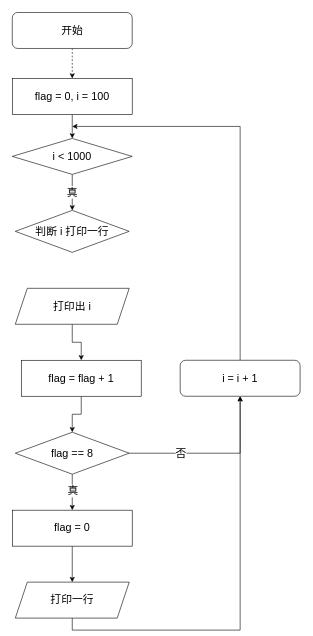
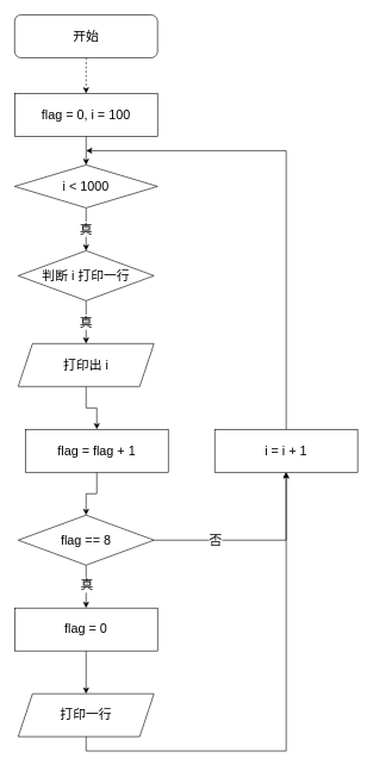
  <mxCell id="0" />
  <mxCell id="1" parent="0" />
  <mxCell id="2" style="edgeStyle=orthogonalEdgeStyle;rounded=0;orthogonalLoop=1;jettySize=auto;html=1;exitX=0.5;exitY=1;exitDx=0;exitDy=0;entryX=0.5;entryY=0;entryDx=0;entryDy=0;fontSize=18;dashed=1;" parent="1" source="3" target="5" edge="1"><mxGeometry relative="1" as="geometry" /></mxCell>
  <mxCell id="3" value="开始" style="rounded=1;whiteSpace=wrap;html=1;fontSize=18;glass=0;strokeWidth=1;shadow=0;" parent="1" vertex="1"><mxGeometry x="20" y="20" width="200" height="60" as="geometry" /></mxCell>
  <mxCell id="4" style="edgeStyle=orthogonalEdgeStyle;rounded=0;orthogonalLoop=1;jettySize=auto;html=1;exitX=0.5;exitY=1;exitDx=0;exitDy=0;entryX=0.5;entryY=0;entryDx=0;entryDy=0;fontSize=18;" parent="1" source="5" target="7" edge="1"><mxGeometry relative="1" as="geometry" /></mxCell>
  <mxCell id="5" value="flag = 0, i = 100" style="rounded=0;whiteSpace=wrap;html=1;fontSize=18;" parent="1" vertex="1"><mxGeometry x="20" y="130" width="200" height="60" as="geometry" /></mxCell>
  <mxCell id="6" value="真" style="edgeStyle=orthogonalEdgeStyle;rounded=0;orthogonalLoop=1;jettySize=auto;html=1;exitX=0.5;exitY=1;exitDx=0;exitDy=0;entryX=0.5;entryY=0;entryDx=0;entryDy=0;fontSize=18;" parent="1" source="7" target="9" edge="1"><mxGeometry relative="1" as="geometry"><mxPoint x="120" y="310" as="targetPoint" /></mxGeometry></mxCell>
  <mxCell id="7" value="i &amp;lt; 1000" style="rhombus;whiteSpace=wrap;html=1;fontSize=18;" parent="1" vertex="1"><mxGeometry x="20" y="230" width="200" height="60" as="geometry" /></mxCell>
+ <mxCell id="8" value="真" style="edgeStyle=orthogonalEdgeStyle;rounded=0;orthogonalLoop=1;jettySize=auto;html=1;exitX=0.5;exitY=1;exitDx=0;exitDy=0;entryX=0.5;entryY=0;entryDx=0;entryDy=0;fontSize=18;" edge="1" parent="1" source="9" target="11"><mxGeometry relative="1" as="geometry" /></mxCell>
  <mxCell id="9" value="判断 i 打印一行" style="rhombus;whiteSpace=wrap;html=1;fontSize=18;" vertex="1" parent="1"><mxGeometry x="25" y="350" width="190" height="70" as="geometry" /></mxCell>
  <mxCell id="10" value="" style="edgeStyle=orthogonalEdgeStyle;rounded=0;orthogonalLoop=1;jettySize=auto;html=1;fontSize=18;" edge="1" parent="1" source="11" target="13"><mxGeometry relative="1" as="geometry" /></mxCell>
  <mxCell id="11" value="打印出 i" style="shape=parallelogram;perimeter=parallelogramPerimeter;whiteSpace=wrap;html=1;fixedSize=1;fontSize=18;" vertex="1" parent="1"><mxGeometry x="25" y="480" width="190" height="60" as="geometry" /></mxCell>
  <mxCell id="12" style="edgeStyle=orthogonalEdgeStyle;rounded=0;orthogonalLoop=1;jettySize=auto;html=1;exitX=0.5;exitY=1;exitDx=0;exitDy=0;entryX=0.5;entryY=0;entryDx=0;entryDy=0;fontSize=18;" edge="1" parent="1" source="13" target="18"><mxGeometry relative="1" as="geometry" /></mxCell>
  <mxCell id="13" value="flag = flag + 1" style="rounded=0;whiteSpace=wrap;html=1;fontSize=18;" vertex="1" parent="1"><mxGeometry x="35" y="600" width="200" height="60" as="geometry" /></mxCell>
  <mxCell id="14" value="" style="edgeStyle=orthogonalEdgeStyle;rounded=0;orthogonalLoop=1;jettySize=auto;html=1;fontSize=18;" edge="1" parent="1" source="18" target="20"><mxGeometry relative="1" as="geometry" /></mxCell>
  <mxCell id="15" value="真" style="edgeLabel;html=1;align=center;verticalAlign=middle;resizable=0;points=[];fontSize=18;" vertex="1" connectable="0" parent="14"><mxGeometry x="-0.1" relative="1" as="geometry"><mxPoint as="offset" /></mxGeometry></mxCell>
  <mxCell id="16" style="edgeStyle=orthogonalEdgeStyle;rounded=0;orthogonalLoop=1;jettySize=auto;html=1;exitX=1;exitY=0.5;exitDx=0;exitDy=0;entryX=0.5;entryY=1;entryDx=0;entryDy=0;fontSize=18;" edge="1" parent="1" source="18" target="24"><mxGeometry relative="1" as="geometry" /></mxCell>
  <mxCell id="17" value="否" style="edgeLabel;html=1;align=center;verticalAlign=middle;resizable=0;points=[];fontSize=18;" vertex="1" connectable="0" parent="16"><mxGeometry x="-0.479" y="4" relative="1" as="geometry"><mxPoint x="12" y="4" as="offset" /></mxGeometry></mxCell>
  <mxCell id="18" value="flag == 8" style="rhombus;whiteSpace=wrap;html=1;fontSize=18;" vertex="1" parent="1"><mxGeometry x="25" y="720" width="190" height="70" as="geometry" /></mxCell>
  <mxCell id="19" value="" style="edgeStyle=orthogonalEdgeStyle;rounded=0;orthogonalLoop=1;jettySize=auto;html=1;fontSize=18;" edge="1" parent="1" source="20" target="22"><mxGeometry relative="1" as="geometry" /></mxCell>
  <mxCell id="20" value="flag = 0" style="rounded=0;whiteSpace=wrap;html=1;fontSize=18;" vertex="1" parent="1"><mxGeometry x="20" y="850" width="200" height="60" as="geometry" /></mxCell>
  <mxCell id="21" style="edgeStyle=orthogonalEdgeStyle;rounded=0;orthogonalLoop=1;jettySize=auto;html=1;exitX=0.5;exitY=1;exitDx=0;exitDy=0;entryX=0.5;entryY=1;entryDx=0;entryDy=0;fontSize=18;" edge="1" parent="1" source="22" target="24"><mxGeometry relative="1" as="geometry" /></mxCell>
  <mxCell id="22" value="打印一行" style="shape=parallelogram;perimeter=parallelogramPerimeter;whiteSpace=wrap;html=1;fixedSize=1;fontSize=18;" vertex="1" parent="1"><mxGeometry x="25" y="970" width="190" height="60" as="geometry" /></mxCell>
  <mxCell id="23" style="edgeStyle=orthogonalEdgeStyle;rounded=0;orthogonalLoop=1;jettySize=auto;html=1;exitX=0.5;exitY=0;exitDx=0;exitDy=0;fontSize=18;" edge="1" parent="1" source="24"><mxGeometry relative="1" as="geometry"><mxPoint x="120" y="210" as="targetPoint" /><Array as="points"><mxPoint x="400" y="210" /></Array></mxGeometry></mxCell>
- <mxCell id="24" value="i = i + 1" style="whiteSpace=wrap;html=1;fontSize=18;rounded=1;" vertex="1" parent="1"><mxGeometry x="300" y="600" width="200" height="60" as="geometry" /></mxCell>
+ <mxCell id="24" value="i = i + 1" style="rounded=0;whiteSpace=wrap;html=1;fontSize=18;" vertex="1" parent="1"><mxGeometry x="300" y="600" width="200" height="60" as="geometry" /></mxCell>
